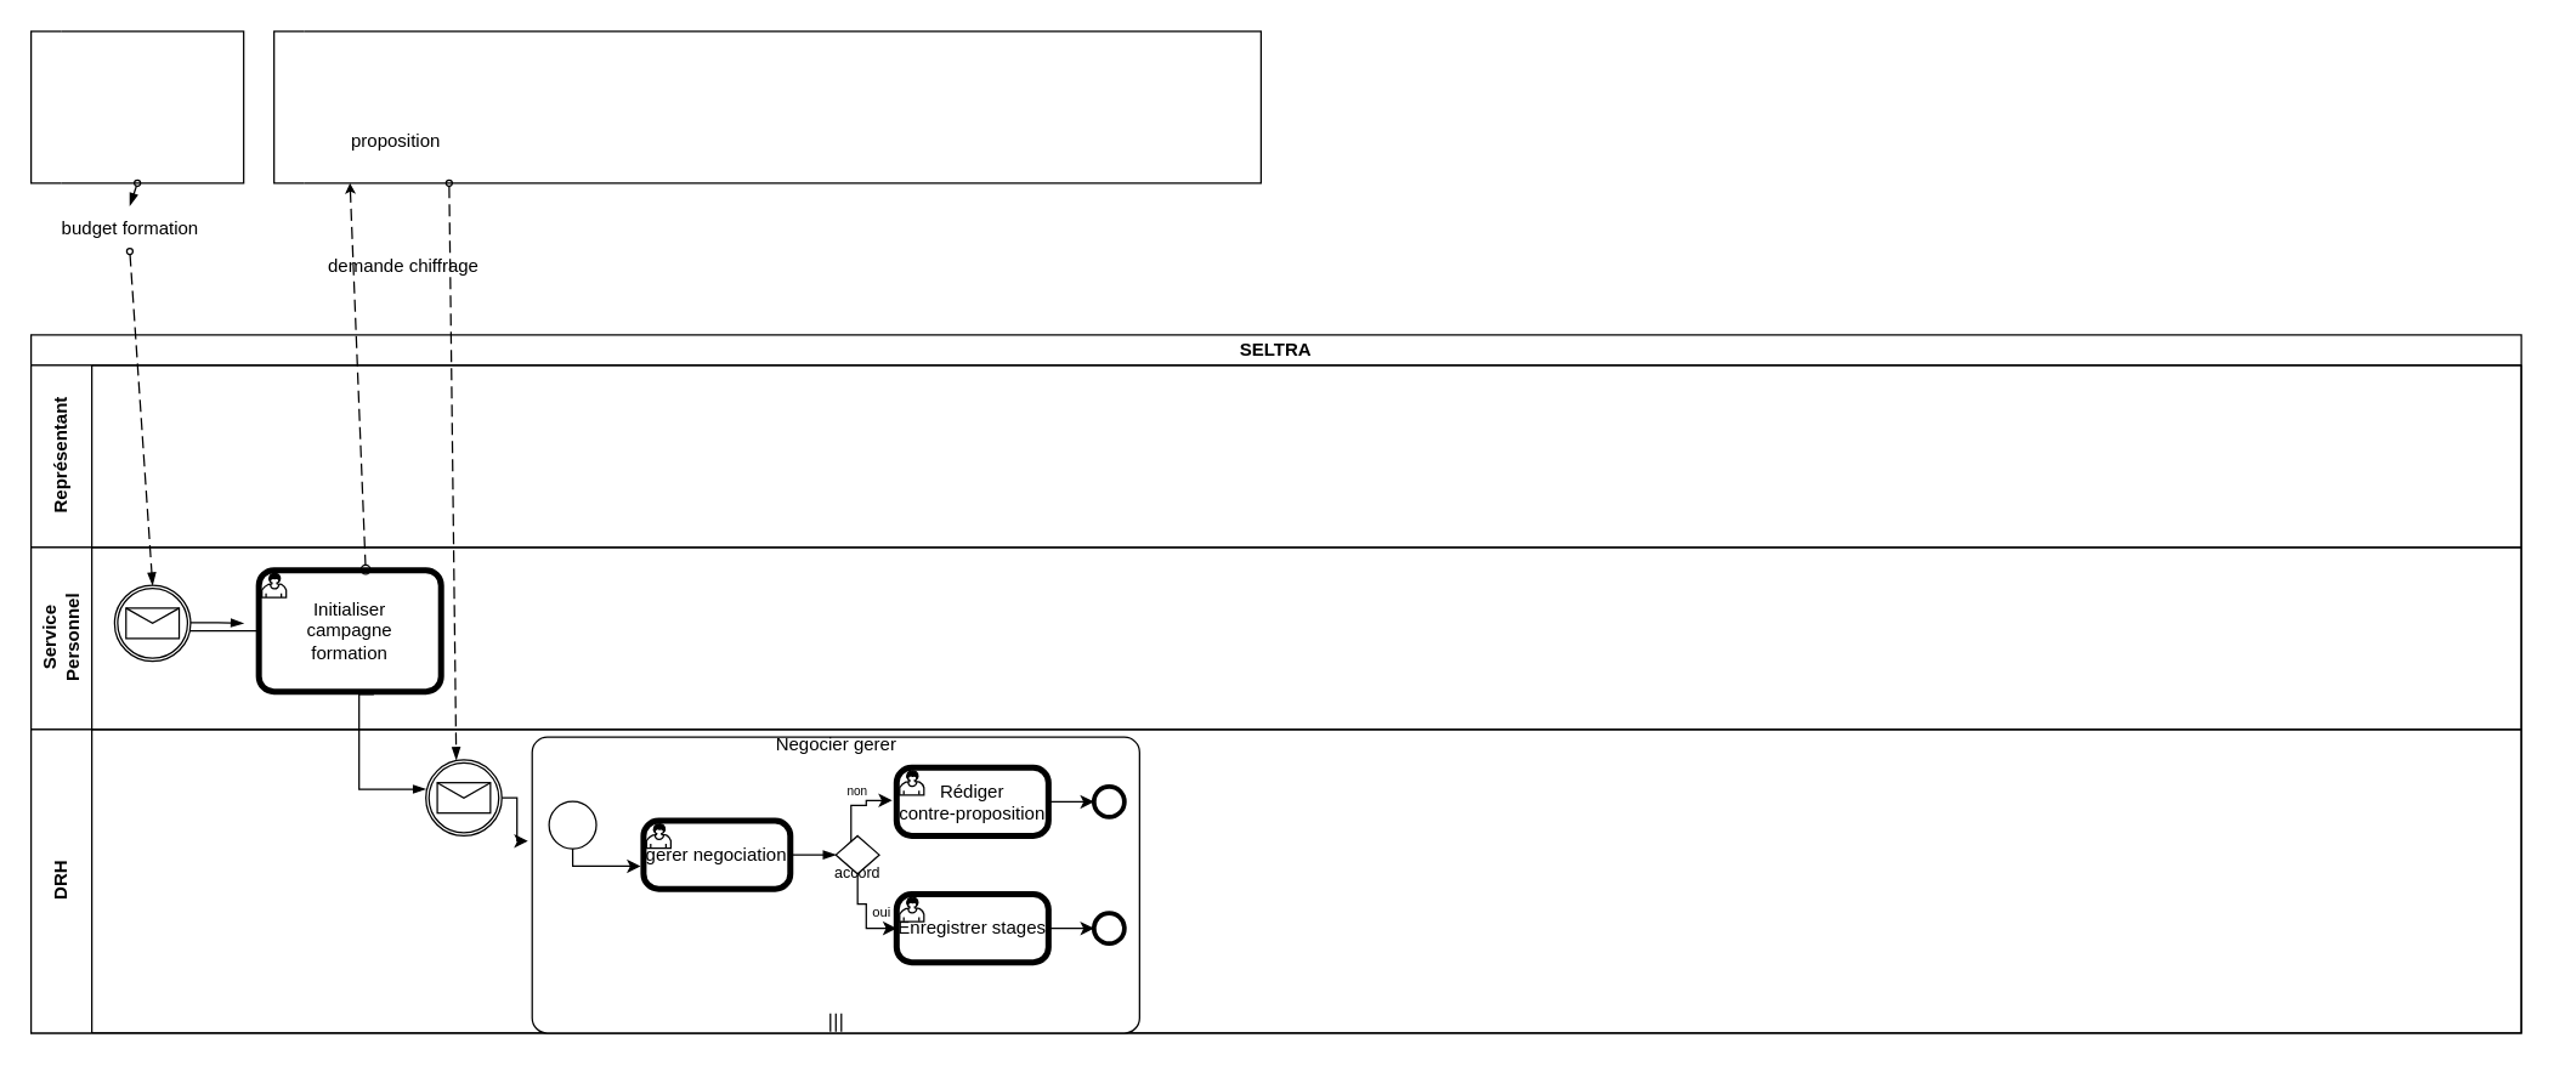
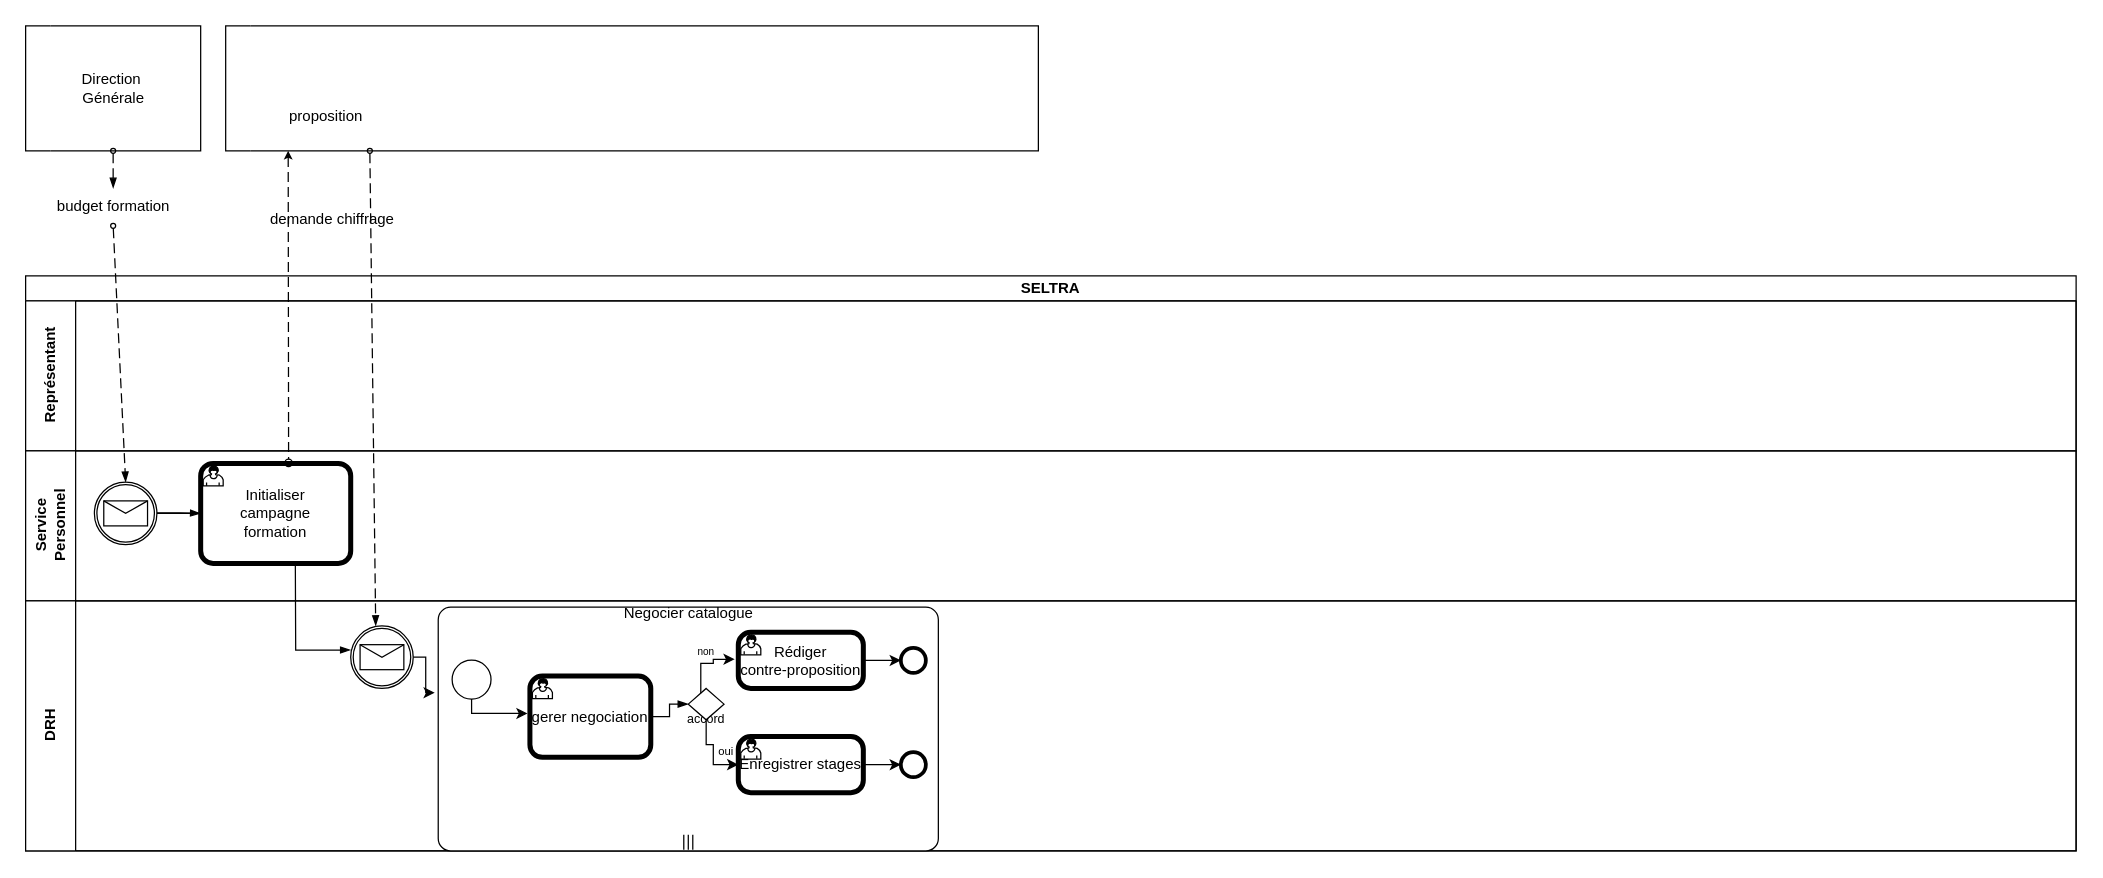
  <mxCell id="0" />
  <mxCell id="1" parent="0" />
  <mxCell id="2" value="&lt;div&gt;SELTRA&lt;/div&gt;" style="swimlane;html=1;childLayout=stackLayout;resizeParent=1;resizeParentMax=0;horizontal=1;startSize=20;horizontalStack=0;whiteSpace=wrap;" parent="1" vertex="1"><mxGeometry x="20" y="220" width="1640" height="460" as="geometry" /></mxCell>
  <mxCell id="3" value="Représentant" style="swimlane;html=1;startSize=40;horizontal=0;" parent="2" vertex="1"><mxGeometry y="20" width="1640" height="120" as="geometry" /></mxCell>
  <mxCell id="4" value="&lt;div&gt;Service&lt;/div&gt;&lt;div&gt;Personnel&lt;br&gt;&lt;/div&gt;" style="swimlane;html=1;startSize=40;horizontal=0;" parent="2" vertex="1"><mxGeometry y="140" width="1640" height="120" as="geometry" /></mxCell>
  <mxCell id="5" value="" style="points=[[0.145,0.145,0],[0.5,0,0],[0.855,0.145,0],[1,0.5,0],[0.855,0.855,0],[0.5,1,0],[0.145,0.855,0],[0,0.5,0]];shape=mxgraph.bpmn.event;html=1;verticalLabelPosition=bottom;labelBackgroundColor=#ffffff;verticalAlign=top;align=center;perimeter=ellipsePerimeter;outlineConnect=0;aspect=fixed;outline=catching;symbol=message;" vertex="1" parent="4"><mxGeometry x="55" y="25" width="50" height="50" as="geometry" /></mxCell>
  <mxCell id="6" value="" style="edgeStyle=elbowEdgeStyle;fontSize=12;html=1;endArrow=blockThin;endFill=1;rounded=0;" edge="1" parent="4"><mxGeometry width="160" relative="1" as="geometry"><mxPoint x="105" y="49.5" as="sourcePoint" /><mxPoint x="140" y="50" as="targetPoint" /></mxGeometry></mxCell>
  <mxCell id="7" value="" style="edgeStyle=orthogonalEdgeStyle;rounded=0;orthogonalLoop=1;jettySize=auto;html=1;endArrow=none;endFill=0;" edge="1" parent="4" source="8" target="5"><mxGeometry relative="1" as="geometry"><Array as="points"><mxPoint x="150" y="50" /><mxPoint x="150" y="50" /></Array></mxGeometry></mxCell>
- <mxCell id="8" value="&lt;div&gt;Initialiser&lt;/div&gt;&lt;div&gt;campagne&lt;/div&gt;&lt;div&gt;formation&lt;/div&gt;" style="points=[[0.25,0,0],[0.5,0,0],[0.75,0,0],[1,0.25,0],[1,0.5,0],[1,0.75,0],[0.75,1,0],[0.5,1,0],[0.25,1,0],[0,0.75,0],[0,0.5,0],[0,0.25,0]];shape=mxgraph.bpmn.task;whiteSpace=wrap;rectStyle=rounded;size=10;html=1;container=1;expand=0;collapsible=0;bpmnShapeType=call;taskMarker=user;" vertex="1" parent="4"><mxGeometry x="150" y="15" width="120" height="80" as="geometry" /></mxCell>
+ <mxCell id="8" value="&lt;div&gt;Initialiser&lt;/div&gt;&lt;div&gt;campagne&lt;/div&gt;&lt;div&gt;formation&lt;/div&gt;" style="points=[[0.25,0,0],[0.5,0,0],[0.75,0,0],[1,0.25,0],[1,0.5,0],[1,0.75,0],[0.75,1,0],[0.5,1,0],[0.25,1,0],[0,0.75,0],[0,0.5,0],[0,0.25,0]];shape=mxgraph.bpmn.task;whiteSpace=wrap;rectStyle=rounded;size=10;html=1;container=1;expand=0;collapsible=0;bpmnShapeType=call;taskMarker=user;" vertex="1" parent="4"><mxGeometry x="140" y="10" width="120" height="80" as="geometry" /></mxCell>
  <mxCell id="9" value="DRH" style="swimlane;html=1;startSize=40;horizontal=0;" parent="2" vertex="1"><mxGeometry y="260" width="1640" height="200" as="geometry" /></mxCell>
  <mxCell id="10" value="" style="edgeStyle=orthogonalEdgeStyle;rounded=0;orthogonalLoop=1;jettySize=auto;html=1;entryX=-0.007;entryY=0.351;entryDx=0;entryDy=0;entryPerimeter=0;" edge="1" parent="9" source="11" target="14"><mxGeometry relative="1" as="geometry"><mxPoint x="300" y="47.5" as="sourcePoint" /><mxPoint x="325" y="42.5" as="targetPoint" /><Array as="points"><mxPoint x="320" y="45" /></Array></mxGeometry></mxCell>
  <mxCell id="11" value="" style="points=[[0.145,0.145,0],[0.5,0,0],[0.855,0.145,0],[1,0.5,0],[0.855,0.855,0],[0.5,1,0],[0.145,0.855,0],[0,0.5,0]];shape=mxgraph.bpmn.event;html=1;verticalLabelPosition=bottom;labelBackgroundColor=#ffffff;verticalAlign=top;align=center;perimeter=ellipsePerimeter;outlineConnect=0;aspect=fixed;outline=catching;symbol=message;" vertex="1" parent="9"><mxGeometry x="260" y="20" width="50" height="50" as="geometry" /></mxCell>
  <mxCell id="12" value="" style="dashed=1;dashPattern=8 4;endArrow=blockThin;endFill=1;startArrow=oval;startFill=0;endSize=6;startSize=4;html=1;rounded=0;" edge="1" parent="9"><mxGeometry width="160" relative="1" as="geometry"><mxPoint x="275.31" y="-360" as="sourcePoint" /><mxPoint x="280.001" y="20.002" as="targetPoint" /></mxGeometry></mxCell>
  <mxCell id="13" value="" style="edgeStyle=elbowEdgeStyle;fontSize=12;html=1;endArrow=blockThin;endFill=1;rounded=0;exitX=0.631;exitY=1.023;exitDx=0;exitDy=0;exitPerimeter=0;" edge="1" parent="9" source="8"><mxGeometry width="160" relative="1" as="geometry"><mxPoint x="21.76" y="-60" as="sourcePoint" /><mxPoint x="260" y="39.28" as="targetPoint" /><Array as="points"><mxPoint x="216" /></Array></mxGeometry></mxCell>
  <mxCell id="14" value="" style="points=[[0.25,0,0],[0.5,0,0],[0.75,0,0],[1,0.25,0],[1,0.5,0],[1,0.75,0],[0.75,1,0],[0.5,1,0],[0.25,1,0],[0,0.75,0],[0,0.5,0],[0,0.25,0]];shape=mxgraph.bpmn.task;whiteSpace=wrap;rectStyle=rounded;size=10;html=1;container=1;expand=0;collapsible=0;taskMarker=abstract;isLoopMultiParallel=1;" vertex="1" parent="9"><mxGeometry x="330" y="5" width="400" height="195" as="geometry" /></mxCell>
- <mxCell id="15" value="Negocier gerer" style="text;html=1;align=center;verticalAlign=middle;resizable=0;points=[];autosize=1;strokeColor=none;fillColor=none;" vertex="1" parent="14"><mxGeometry x="135.001" y="-9.888" width="130" height="30" as="geometry" /></mxCell>
+ <mxCell id="15" value="Negocier catalogue" style="text;html=1;align=center;verticalAlign=middle;resizable=0;points=[];autosize=1;strokeColor=none;fillColor=none;" vertex="1" parent="14"><mxGeometry x="135.001" y="-9.888" width="130" height="30" as="geometry" /></mxCell>
  <mxCell id="16" value="" style="points=[[0.145,0.145,0],[0.5,0,0],[0.855,0.145,0],[1,0.5,0],[0.855,0.855,0],[0.5,1,0],[0.145,0.855,0],[0,0.5,0]];shape=mxgraph.bpmn.event;html=1;verticalLabelPosition=bottom;labelBackgroundColor=#ffffff;verticalAlign=top;align=center;perimeter=ellipsePerimeter;outlineConnect=0;aspect=fixed;outline=standard;symbol=general;" vertex="1" parent="14"><mxGeometry x="11.111" y="42.391" width="31.111" height="31.111" as="geometry" /></mxCell>
- <mxCell id="17" value="gerer negociation" style="points=[[0.25,0,0],[0.5,0,0],[0.75,0,0],[1,0.25,0],[1,0.5,0],[1,0.75,0],[0.75,1,0],[0.5,1,0],[0.25,1,0],[0,0.75,0],[0,0.5,0],[0,0.25,0]];shape=mxgraph.bpmn.task;whiteSpace=wrap;rectStyle=rounded;size=10;html=1;container=1;expand=0;collapsible=0;bpmnShapeType=call;taskMarker=user;" vertex="1" parent="14"><mxGeometry x="73.33" y="55.11" width="96.67" height="44.89" as="geometry" /></mxCell>
+ <mxCell id="17" value="gerer negociation" style="points=[[0.25,0,0],[0.5,0,0],[0.75,0,0],[1,0.25,0],[1,0.5,0],[1,0.75,0],[0.75,1,0],[0.5,1,0],[0.25,1,0],[0,0.75,0],[0,0.5,0],[0,0.25,0]];shape=mxgraph.bpmn.task;whiteSpace=wrap;rectStyle=rounded;size=10;html=1;container=1;expand=0;collapsible=0;bpmnShapeType=call;taskMarker=user;" vertex="1" parent="14"><mxGeometry x="73.33" y="55.11" width="96.67" height="65" as="geometry" /></mxCell>
  <mxCell id="18" style="edgeStyle=orthogonalEdgeStyle;rounded=0;orthogonalLoop=1;jettySize=auto;html=1;" edge="1" parent="14" source="16"><mxGeometry relative="1" as="geometry"><mxPoint x="71.429" y="85" as="targetPoint" /><Array as="points"><mxPoint x="44.286" y="85" /><mxPoint x="71.429" y="85" /></Array></mxGeometry></mxCell>
  <mxCell id="19" value="&lt;font style=&quot;font-size: 10px;&quot;&gt;accord&lt;/font&gt;" style="text;html=1;align=center;verticalAlign=middle;resizable=0;points=[];autosize=1;strokeColor=none;fillColor=none;" vertex="1" parent="14"><mxGeometry x="189.283" y="73.5" width="50" height="30" as="geometry" /></mxCell>
  <mxCell id="20" value="&lt;div&gt;Rédiger&lt;/div&gt;&lt;div&gt;contre-proposition&lt;br&gt;&lt;/div&gt;" style="points=[[0.25,0,0],[0.5,0,0],[0.75,0,0],[1,0.25,0],[1,0.5,0],[1,0.75,0],[0.75,1,0],[0.5,1,0],[0.25,1,0],[0,0.75,0],[0,0.5,0],[0,0.25,0]];shape=mxgraph.bpmn.task;whiteSpace=wrap;rectStyle=rounded;size=10;html=1;container=1;expand=0;collapsible=0;bpmnShapeType=call;taskMarker=user;" vertex="1" parent="14"><mxGeometry x="240" y="20.11" width="100" height="44.89" as="geometry" /></mxCell>
  <mxCell id="21" value="" style="edgeStyle=elbowEdgeStyle;fontSize=12;html=1;endArrow=blockThin;endFill=1;rounded=0;exitX=1;exitY=0.5;exitDx=0;exitDy=0;exitPerimeter=0;" edge="1" parent="14" source="17" target="22"><mxGeometry width="160" relative="1" as="geometry"><mxPoint x="510" y="633" as="sourcePoint" /><mxPoint x="611.429" y="632" as="targetPoint" /></mxGeometry></mxCell>
  <mxCell id="22" value="" style="points=[[0.25,0.25,0],[0.5,0,0],[0.75,0.25,0],[1,0.5,0],[0.75,0.75,0],[0.5,1,0],[0.25,0.75,0],[0,0.5,0]];shape=mxgraph.bpmn.gateway2;html=1;verticalLabelPosition=bottom;labelBackgroundColor=#ffffff;verticalAlign=top;align=center;perimeter=rhombusPerimeter;outlineConnect=0;outline=none;symbol=none;" vertex="1" parent="14"><mxGeometry x="200" y="65" width="28.57" height="25.11" as="geometry" /></mxCell>
  <mxCell id="23" style="edgeStyle=orthogonalEdgeStyle;rounded=0;orthogonalLoop=1;jettySize=auto;html=1;entryX=-0.029;entryY=0.481;entryDx=0;entryDy=0;entryPerimeter=0;" edge="1" parent="14" source="22" target="20"><mxGeometry relative="1" as="geometry"><Array as="points"><mxPoint x="210" y="45" /><mxPoint x="220" y="45" /><mxPoint x="220" y="42" /></Array></mxGeometry></mxCell>
  <mxCell id="24" value="&lt;font style=&quot;font-size: 8px;&quot;&gt;non&lt;/font&gt;" style="text;html=1;align=center;verticalAlign=middle;resizable=0;points=[];autosize=1;strokeColor=none;fillColor=none;" vertex="1" parent="14"><mxGeometry x="194.29" y="20.11" width="40" height="30" as="geometry" /></mxCell>
  <mxCell id="25" style="edgeStyle=orthogonalEdgeStyle;rounded=0;orthogonalLoop=1;jettySize=auto;html=1;" edge="1" parent="14" source="26" target="30"><mxGeometry relative="1" as="geometry" /></mxCell>
  <mxCell id="26" value="Enregistrer stages" style="points=[[0.25,0,0],[0.5,0,0],[0.75,0,0],[1,0.25,0],[1,0.5,0],[1,0.75,0],[0.75,1,0],[0.5,1,0],[0.25,1,0],[0,0.75,0],[0,0.5,0],[0,0.25,0]];shape=mxgraph.bpmn.task;whiteSpace=wrap;rectStyle=rounded;size=10;html=1;container=1;expand=0;collapsible=0;bpmnShapeType=call;taskMarker=user;" vertex="1" parent="14"><mxGeometry x="240" y="103.5" width="100" height="44.89" as="geometry" /></mxCell>
  <mxCell id="27" style="edgeStyle=orthogonalEdgeStyle;rounded=0;orthogonalLoop=1;jettySize=auto;html=1;entryX=0;entryY=0.5;entryDx=0;entryDy=0;entryPerimeter=0;" edge="1" parent="14" source="22" target="26"><mxGeometry relative="1" as="geometry"><Array as="points"><mxPoint x="214" y="110" /><mxPoint x="220" y="110" /><mxPoint x="220" y="126" /></Array></mxGeometry></mxCell>
  <mxCell id="28" value="&lt;font style=&quot;font-size: 9px;&quot;&gt;oui&lt;/font&gt;" style="text;html=1;align=center;verticalAlign=middle;resizable=0;points=[];autosize=1;strokeColor=none;fillColor=none;" vertex="1" parent="14"><mxGeometry x="210" y="100" width="40" height="30" as="geometry" /></mxCell>
  <mxCell id="29" value="" style="points=[[0.145,0.145,0],[0.5,0,0],[0.855,0.145,0],[1,0.5,0],[0.855,0.855,0],[0.5,1,0],[0.145,0.855,0],[0,0.5,0]];shape=mxgraph.bpmn.event;html=1;verticalLabelPosition=bottom;labelBackgroundColor=#ffffff;verticalAlign=top;align=center;perimeter=ellipsePerimeter;outlineConnect=0;aspect=fixed;outline=end;symbol=terminate2;" vertex="1" parent="14"><mxGeometry x="370" y="32.56" width="20" height="20" as="geometry" /></mxCell>
  <mxCell id="30" value="" style="points=[[0.145,0.145,0],[0.5,0,0],[0.855,0.145,0],[1,0.5,0],[0.855,0.855,0],[0.5,1,0],[0.145,0.855,0],[0,0.5,0]];shape=mxgraph.bpmn.event;html=1;verticalLabelPosition=bottom;labelBackgroundColor=#ffffff;verticalAlign=top;align=center;perimeter=ellipsePerimeter;outlineConnect=0;aspect=fixed;outline=end;symbol=terminate2;" vertex="1" parent="14"><mxGeometry x="370" y="115.94" width="20" height="20" as="geometry" /></mxCell>
  <mxCell id="31" style="edgeStyle=orthogonalEdgeStyle;rounded=0;orthogonalLoop=1;jettySize=auto;html=1;entryX=0;entryY=0.5;entryDx=0;entryDy=0;entryPerimeter=0;" edge="1" parent="14" source="20" target="29"><mxGeometry relative="1" as="geometry" /></mxCell>
  <mxCell id="32" value="" style="swimlane;html=1;startSize=20;fontStyle=0;collapsible=0;horizontal=0;swimlaneLine=0;fillColor=none;whiteSpace=wrap;" parent="1" vertex="1"><mxGeometry x="180" y="20" width="650" height="100" as="geometry" /></mxCell>
  <mxCell id="33" value="" style="swimlane;html=1;startSize=20;fontStyle=0;collapsible=0;horizontal=0;swimlaneLine=0;fillColor=none;whiteSpace=wrap;" vertex="1" parent="32"><mxGeometry x="-160" width="140" height="100" as="geometry" /></mxCell>
+ <mxCell id="34" value="&lt;div&gt;Direction&amp;nbsp;&lt;/div&gt;&lt;div&gt;Générale&lt;/div&gt;" style="text;html=1;align=center;verticalAlign=middle;resizable=0;points=[];autosize=1;strokeColor=none;fillColor=none;" vertex="1" parent="33"><mxGeometry x="35" y="30" width="70" height="40" as="geometry" /></mxCell>
  <mxCell id="35" value="proposition" style="text;html=1;align=center;verticalAlign=middle;resizable=0;points=[];autosize=1;strokeColor=none;fillColor=none;" vertex="1" parent="32"><mxGeometry x="40" y="58" width="80" height="30" as="geometry" /></mxCell>
  <mxCell id="36" value="" style="dashed=1;dashPattern=8 4;endArrow=blockThin;endFill=1;startArrow=oval;startFill=0;endSize=6;startSize=4;html=1;rounded=0;entryX=0.5;entryY=0;entryDx=0;entryDy=0;entryPerimeter=0;exitX=0.5;exitY=1;exitDx=0;exitDy=0;" edge="1" parent="1" source="38" target="5"><mxGeometry width="160" relative="1" as="geometry"><mxPoint x="60" y="120" as="sourcePoint" /><mxPoint x="60" y="260" as="targetPoint" /></mxGeometry></mxCell>
  <mxCell id="37" value="" style="dashed=1;dashPattern=8 4;endArrow=blockThin;endFill=1;startArrow=oval;startFill=0;endSize=6;startSize=4;html=1;rounded=0;entryX=0.5;entryY=0;entryDx=0;entryDy=0;entryPerimeter=0;exitX=0.5;exitY=1;exitDx=0;exitDy=0;" edge="1" parent="1" source="33" target="38"><mxGeometry width="160" relative="1" as="geometry"><mxPoint x="90" y="120" as="sourcePoint" /><mxPoint x="90" y="250" as="targetPoint" /></mxGeometry></mxCell>
- <mxCell id="38" value="budget formation" style="text;html=1;align=center;verticalAlign=middle;resizable=0;points=[];autosize=1;strokeColor=none;fillColor=none;" vertex="1" parent="1"><mxGeometry x="30" y="135" width="110" height="30" as="geometry" /></mxCell>
+ <mxCell id="38" value="budget formation" style="text;html=1;align=center;verticalAlign=middle;resizable=0;points=[];autosize=1;strokeColor=none;fillColor=none;" vertex="1" parent="1"><mxGeometry x="35" y="150" width="110" height="30" as="geometry" /></mxCell>
  <mxCell id="39" value="" style="dashed=1;dashPattern=8 4;endArrow=oval;endFill=0;startArrow=classic;startFill=1;endSize=6;startSize=4;html=1;rounded=0;entryX=0.586;entryY=-0.005;entryDx=0;entryDy=0;entryPerimeter=0;" edge="1" parent="1" target="8"><mxGeometry width="160" relative="1" as="geometry"><mxPoint x="230" y="120" as="sourcePoint" /><mxPoint x="380" y="180" as="targetPoint" /></mxGeometry></mxCell>
  <mxCell id="40" value="demande chiffrage" style="text;html=1;align=center;verticalAlign=middle;resizable=0;points=[];autosize=1;strokeColor=none;fillColor=none;" vertex="1" parent="1"><mxGeometry x="205" y="160" width="120" height="30" as="geometry" /></mxCell>
